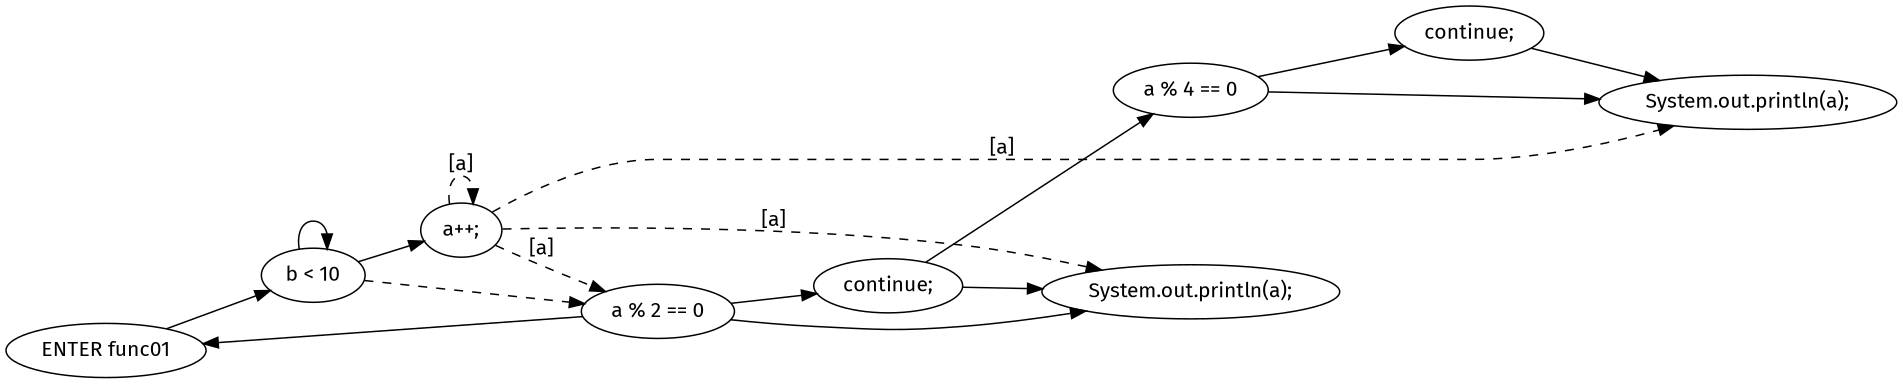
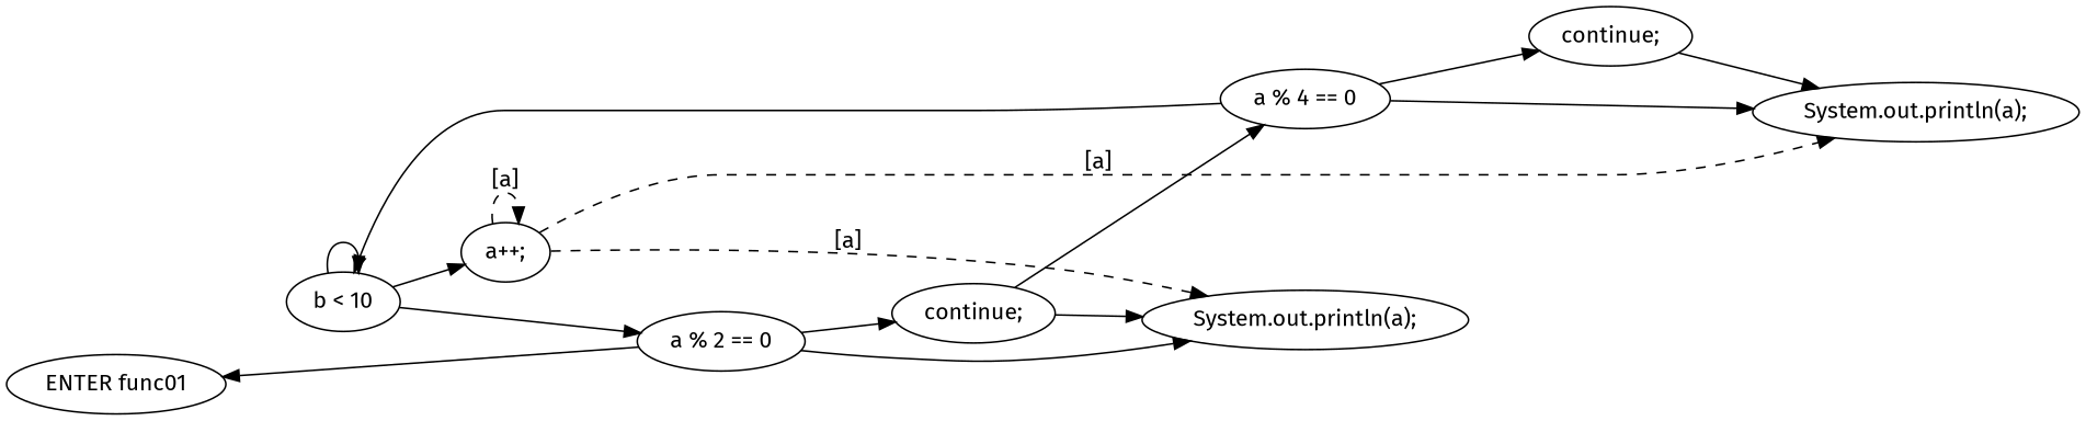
  digraph {
    fontname="Fira Sans"
    rankdir=LR
    node [fontname="Fira Sans"]
    edge [fontname="Fira Sans"]
    n1 [label="ENTER func01"]
    n2 [label="b < 10"]
    n3 [label="a++;"]
    n4 [label="a % 2 == 0"]
    n5 [label="System.out.println(a);"]
    n6 [label="System.out.println(a);"]
    n7 [label="continue;"]
    n8 [label="a % 4 == 0"]
    n9 [label="continue;"]
-   n1 -> n2
+   n8 -> n2
    n2 -> n2
    n2 -> n3
-   n2 -> n4 [style=dashed]
+   n2 -> n4
    n3 -> n3 [label="[a]" style=dashed]
-   n3 -> n4 [label="[a]" style=dashed]
    n3 -> n5 [label="[a]" style=dashed]
    n3 -> n6 [label="[a]" style=dashed]
    n4 -> n1
    n4 -> n5
    n4 -> n7
    n7 -> n5
    n7 -> n8
    n8 -> n6
    n8 -> n9
    n9 -> n6
  }
